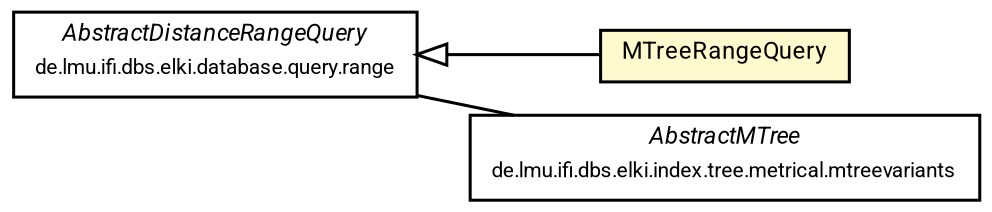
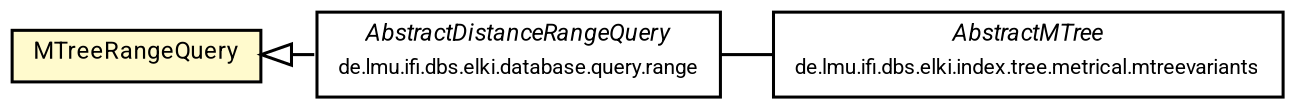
  digraph {
    nodesep=0.15
    rankdir=LR
    ranksep=0.25
    node [fontcolor=black fontname=Roboto fontsize=8 margin=0 shape=plaintext]
    edge [color=black fontname=Roboto fontsize=7 labelfontname=Roboto labelfontsize=7]
    n1 [height=0 label=<<table title="de.lmu.ifi.dbs.elki.database.query.range.AbstractDistanceRangeQuery" border="0" cellborder="1" cellspacing="0" cellpadding="2" href="../../../../../database/query/range/AbstractDistanceRangeQuery.html" target="_parent"> 		<tr><td><table border="0" cellspacing="0" cellpadding="1"> 		<tr><td align="center" balign="center"> <font face="Roboto"><i>AbstractDistanceRangeQuery</i></font> </td></tr> 		<tr><td align="center" balign="center"> <font face="Roboto" point-size="7.0">de.lmu.ifi.dbs.elki.database.query.range</font> </td></tr> 		</table></td></tr> 		</table>> width=0]
    n2 [height=0 label=<<table title="de.lmu.ifi.dbs.elki.index.tree.metrical.mtreevariants.query.MTreeRangeQuery" border="0" cellborder="1" cellspacing="0" cellpadding="2" bgcolor="lemonChiffon" href="MTreeRangeQuery.html" target="_parent"> 		<tr><td><table border="0" cellspacing="0" cellpadding="1"> 		<tr><td align="center" balign="center"> <font face="Roboto">MTreeRangeQuery</font> </td></tr> 		</table></td></tr> 		</table>> width=0]
    n3 [height=0 label=<<table title="de.lmu.ifi.dbs.elki.index.tree.metrical.mtreevariants.AbstractMTree" border="0" cellborder="1" cellspacing="0" cellpadding="2" href="../AbstractMTree.html" target="_parent"> 		<tr><td><table border="0" cellspacing="0" cellpadding="1"> 		<tr><td align="center" balign="center"> <font face="Roboto"><i>AbstractMTree</i></font> </td></tr> 		<tr><td align="center" balign="center"> <font face="Roboto" point-size="7.0">de.lmu.ifi.dbs.elki.index.tree.metrical.mtreevariants</font> </td></tr> 		</table></td></tr> 		</table>> width=0]
-   n1 -> n2 [arrowtail=empty dir=back weight=10]
+   n2 -> n1 [arrowtail=empty dir=back weight=10]
    n1 -> n3 [arrowhead=none weight=2]
  }
